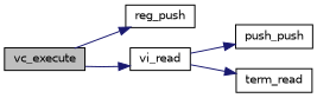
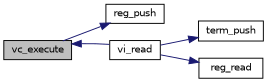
  digraph {
    rankdir=LR
    node [color=black fillcolor=white fontname=Helvetica fontsize=10 shape=record style=filled]
    edge [color=midnightblue fontname=Helvetica fontsize=10 labelfontname=Helvetica labelfontsize=10 style=solid]
    n1 [fillcolor=grey75 fontcolor=black height=0.2 label=vc_execute width=0.4]
    n2 [height=0.2 label=reg_push width=0.4]
    n3 [height=0.2 label=vi_read width=0.4]
-   n4 [height=0.2 label=push_push width=0.4]
-   n5 [height=0.2 label=term_read width=0.4]
+   n4 [height=0.2 label=term_push width=0.4]
+   n5 [height=0.2 label=reg_read width=0.4]
    n1 -> n2
-   n1 -> n3
+   n3 -> n1
    n3 -> n4
    n3 -> n5
  }
